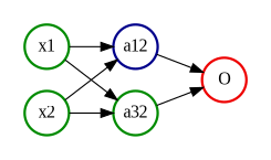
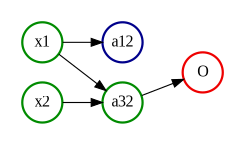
  digraph {
    fontname="Liberation Serif"
    rankdir=LR
    splines=line
    node [color=green4 fixedsize=true fontname="Liberation Serif" penwidth=2 shape=circle style=solid]
    edge [arrowhead=normal fontname="Liberation Serif"]
    x1
    x2
    a12 [color=blue4]
    a32
    O [color=red2]
    subgraph cluster_1 {
      color=transparent
      x1
      x2
    }
    subgraph cluster_2 {
      color=transparent
      a12
      a32
    }
    subgraph cluster_3 {
      color=transparent
      O
    }
    x1 -> a12
    x1 -> a32
-   x2 -> a12
    x2 -> a32
-   a12 -> O
    a32 -> O
  }
